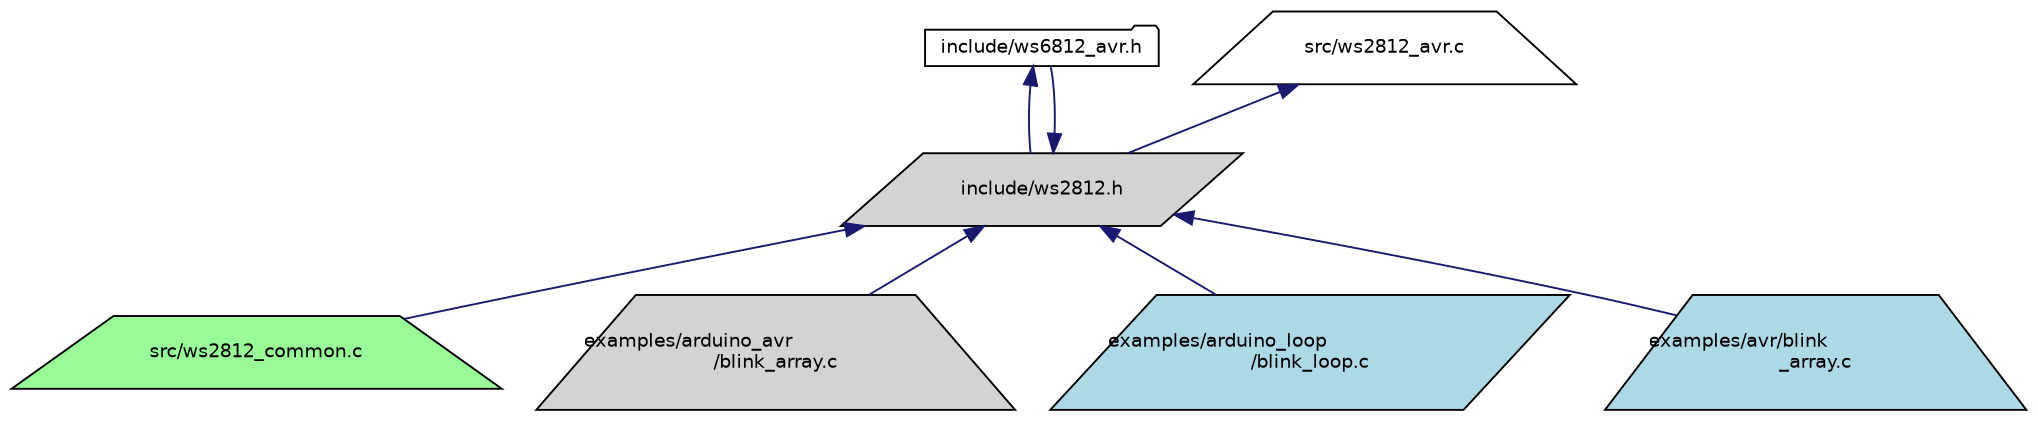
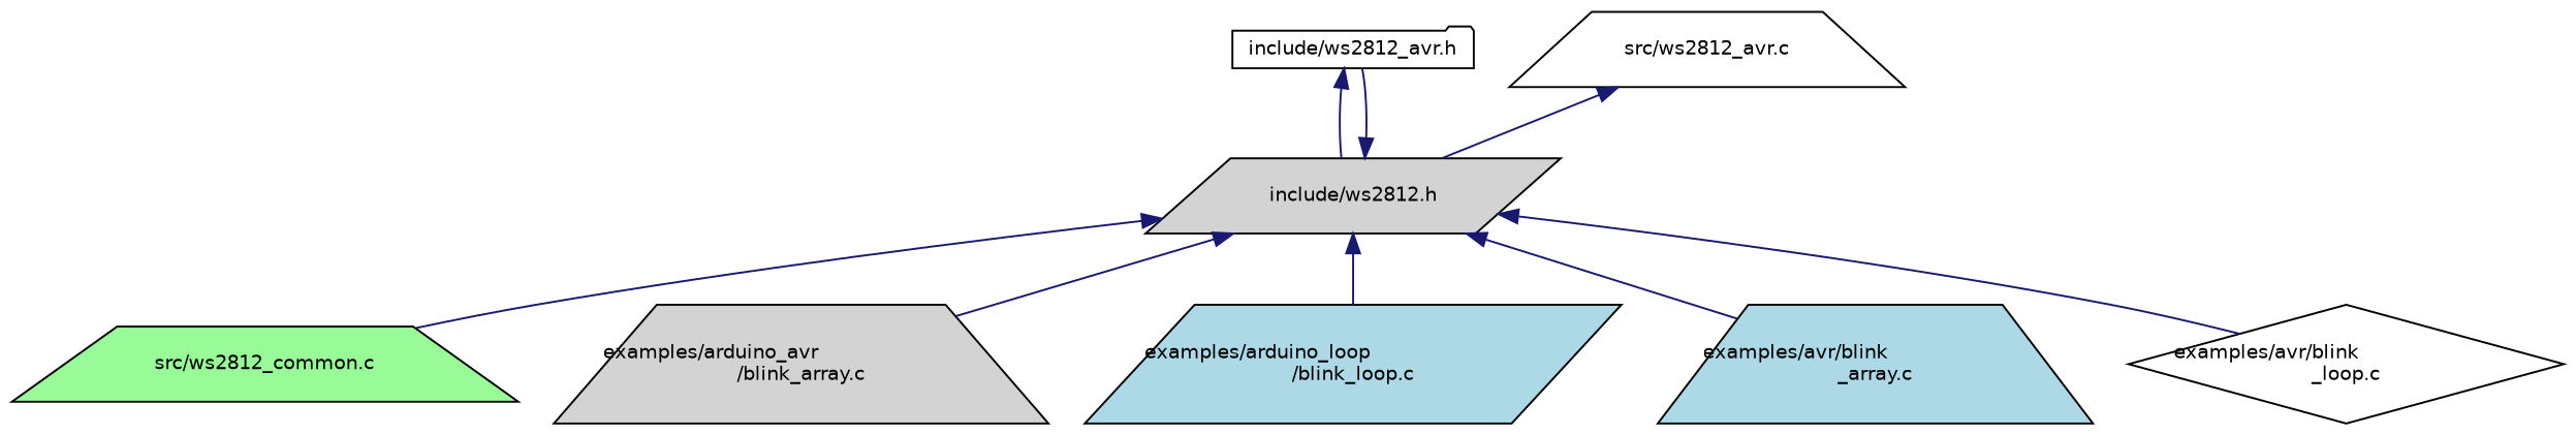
  digraph {
    fontname="DejaVu Sans"
    node [color=black fillcolor=white fontname="DejaVu Sans" fontsize=10 shape=trapezium style=filled]
    edge [color=midnightblue dir=back fontname="DejaVu Sans" fontsize=10 labelfontname=Helvetica labelfontsize=10 style=solid]
-   n1 [fontcolor=black height=0.2 label="include/ws6812_avr.h" shape=folder width=0.4]
+   n1 [fontcolor=black height=0.2 label="include/ws2812_avr.h" shape=folder width=0.4]
    n2 [fillcolor=lightgrey height=0.2 label="include/ws2812.h" shape=parallelogram width=0.4]
    n3 [fillcolor=palegreen height=0.2 label="src/ws2812_common.c" width=0.4]
    n4 [fillcolor=lightgrey height=0.2 label="examples/arduino_avr\l/blink_array.c" width=0.4]
    n5 [fillcolor=lightblue height=0.2 label="examples/arduino_loop\l/blink_loop.c" shape=parallelogram width=0.4]
    n6 [fillcolor=lightblue height=0.2 label="examples/avr/blink\l_array.c" width=0.4]
+   n7 [height=0.2 label="examples/avr/blink\l_loop.c" shape=diamond width=0.4]
    n8 [height=0.2 label="src/ws2812_avr.c" width=0.4]
    n1 -> n2
    n2 -> n1
    n2 -> n3
    n2 -> n4
    n2 -> n5
    n2 -> n6
+   n2 -> n7
    n8 -> n2
  }
